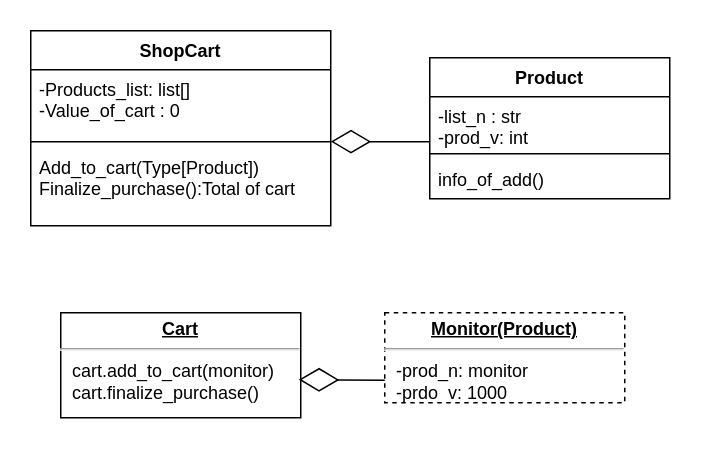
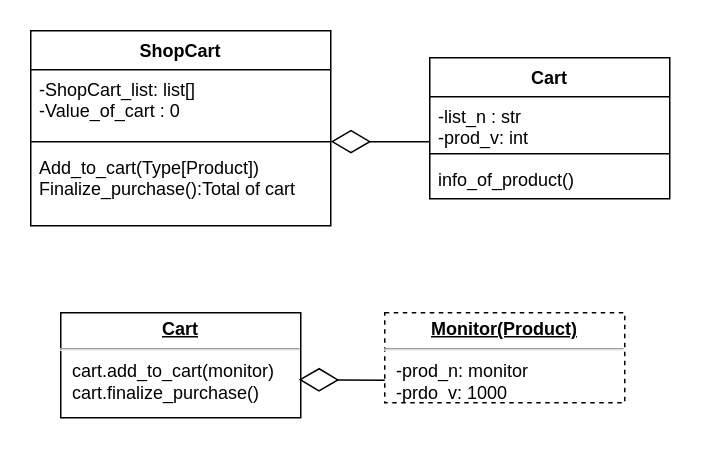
  <mxCell id="0" />
  <mxCell id="1" parent="0" />
  <mxCell id="2" value="ShopCart" style="swimlane;fontStyle=1;align=center;verticalAlign=top;childLayout=stackLayout;horizontal=1;startSize=26;horizontalStack=0;resizeParent=1;resizeParentMax=0;resizeLast=0;collapsible=1;marginBottom=0;" vertex="1" parent="1"><mxGeometry x="20" y="20" width="200" height="130" as="geometry" /></mxCell>
- <mxCell id="3" value="-Products_list: list[]&#10;-Value_of_cart : 0" style="text;strokeColor=none;fillColor=none;align=left;verticalAlign=top;spacingLeft=4;spacingRight=4;overflow=hidden;rotatable=0;points=[[0,0.5],[1,0.5]];portConstraint=eastwest;" vertex="1" parent="2"><mxGeometry y="26" width="200" height="44" as="geometry" /></mxCell>
+ <mxCell id="3" value="-ShopCart_list: list[]&#10;-Value_of_cart : 0" style="text;strokeColor=none;fillColor=none;align=left;verticalAlign=top;spacingLeft=4;spacingRight=4;overflow=hidden;rotatable=0;points=[[0,0.5],[1,0.5]];portConstraint=eastwest;" vertex="1" parent="2"><mxGeometry y="26" width="200" height="44" as="geometry" /></mxCell>
  <mxCell id="4" value="" style="line;strokeWidth=1;fillColor=none;align=left;verticalAlign=middle;spacingTop=-1;spacingLeft=3;spacingRight=3;rotatable=0;labelPosition=right;points=[];portConstraint=eastwest;strokeColor=inherit;" vertex="1" parent="2"><mxGeometry y="70" width="200" height="8" as="geometry" /></mxCell>
  <mxCell id="5" value="Add_to_cart(Type[Product])&#10;Finalize_purchase():Total of cart&#10;" style="text;strokeColor=none;fillColor=none;align=left;verticalAlign=top;spacingLeft=4;spacingRight=4;overflow=hidden;rotatable=0;points=[[0,0.5],[1,0.5]];portConstraint=eastwest;" vertex="1" parent="2"><mxGeometry y="78" width="200" height="52" as="geometry" /></mxCell>
- <mxCell id="6" value="Product" style="swimlane;fontStyle=1;align=center;verticalAlign=top;childLayout=stackLayout;horizontal=1;startSize=26;horizontalStack=0;resizeParent=1;resizeParentMax=0;resizeLast=0;collapsible=1;marginBottom=0;" vertex="1" parent="1"><mxGeometry x="286" y="38" width="160" height="94" as="geometry" /></mxCell>
+ <mxCell id="6" value="Cart" style="swimlane;fontStyle=1;align=center;verticalAlign=top;childLayout=stackLayout;horizontal=1;startSize=26;horizontalStack=0;resizeParent=1;resizeParentMax=0;resizeLast=0;collapsible=1;marginBottom=0;" vertex="1" parent="1"><mxGeometry x="286" y="38" width="160" height="94" as="geometry" /></mxCell>
  <mxCell id="7" value="-list_n : str&#10;-prod_v: int" style="text;strokeColor=none;fillColor=none;align=left;verticalAlign=top;spacingLeft=4;spacingRight=4;overflow=hidden;rotatable=0;points=[[0,0.5],[1,0.5]];portConstraint=eastwest;" vertex="1" parent="6"><mxGeometry y="26" width="160" height="34" as="geometry" /></mxCell>
  <mxCell id="8" value="" style="line;strokeWidth=1;fillColor=none;align=left;verticalAlign=middle;spacingTop=-1;spacingLeft=3;spacingRight=3;rotatable=0;labelPosition=right;points=[];portConstraint=eastwest;strokeColor=inherit;" vertex="1" parent="6"><mxGeometry y="60" width="160" height="8" as="geometry" /></mxCell>
- <mxCell id="9" value="info_of_add()" style="text;strokeColor=none;fillColor=none;align=left;verticalAlign=top;spacingLeft=4;spacingRight=4;overflow=hidden;rotatable=0;points=[[0,0.5],[1,0.5]];portConstraint=eastwest;" vertex="1" parent="6"><mxGeometry y="68" width="160" height="26" as="geometry" /></mxCell>
+ <mxCell id="9" value="info_of_product()" style="text;strokeColor=none;fillColor=none;align=left;verticalAlign=top;spacingLeft=4;spacingRight=4;overflow=hidden;rotatable=0;points=[[0,0.5],[1,0.5]];portConstraint=eastwest;" vertex="1" parent="6"><mxGeometry y="68" width="160" height="26" as="geometry" /></mxCell>
  <mxCell id="10" value="" style="endArrow=diamondThin;endFill=0;endSize=24;html=1;rounded=0;entryX=1;entryY=0.483;entryDx=0;entryDy=0;entryPerimeter=0;" edge="1" parent="1" target="4"><mxGeometry width="160" relative="1" as="geometry"><mxPoint x="286" y="94" as="sourcePoint" /><mxPoint x="356" y="68" as="targetPoint" /></mxGeometry></mxCell>
  <mxCell id="11" value="&lt;p style=&quot;margin:0px;margin-top:4px;text-align:center;text-decoration:underline;&quot;&gt;&lt;b&gt;Cart&lt;/b&gt;&lt;/p&gt;&lt;hr&gt;&lt;p style=&quot;margin:0px;margin-left:8px;&quot;&gt;cart.add_to_cart(monitor)&lt;/p&gt;&lt;p style=&quot;margin:0px;margin-left:8px;&quot;&gt;cart.finalize_purchase()&lt;/p&gt;" style="verticalAlign=top;align=left;overflow=fill;fontSize=12;fontFamily=Helvetica;html=1;" vertex="1" parent="1"><mxGeometry x="40" y="208" width="160" height="70" as="geometry" /></mxCell>
  <mxCell id="12" value="&lt;p style=&quot;margin:0px;margin-top:4px;text-align:center;text-decoration:underline;&quot;&gt;&lt;b&gt;Monitor(Product)&lt;/b&gt;&lt;/p&gt;&lt;hr&gt;&lt;p style=&quot;margin:0px;margin-left:8px;&quot;&gt;-prod_n: monitor&lt;/p&gt;&lt;p style=&quot;margin:0px;margin-left:8px;&quot;&gt;-prdo_v: 1000&lt;/p&gt;&lt;p style=&quot;margin:0px;margin-left:8px;&quot;&gt;&lt;br&gt;&lt;/p&gt;" style="verticalAlign=top;align=left;overflow=fill;fontSize=12;fontFamily=Helvetica;html=1;dashed=1;" vertex="1" parent="1"><mxGeometry x="256" y="208" width="160" height="60" as="geometry" /></mxCell>
  <mxCell id="13" value="" style="endArrow=diamondThin;endFill=0;endSize=24;html=1;rounded=0;entryX=0.992;entryY=0.637;entryDx=0;entryDy=0;entryPerimeter=0;exitX=0;exitY=0.75;exitDx=0;exitDy=0;" edge="1" parent="1" source="12" target="11"><mxGeometry width="160" relative="1" as="geometry"><mxPoint x="116" y="198" as="sourcePoint" /><mxPoint x="276" y="198" as="targetPoint" /></mxGeometry></mxCell>
